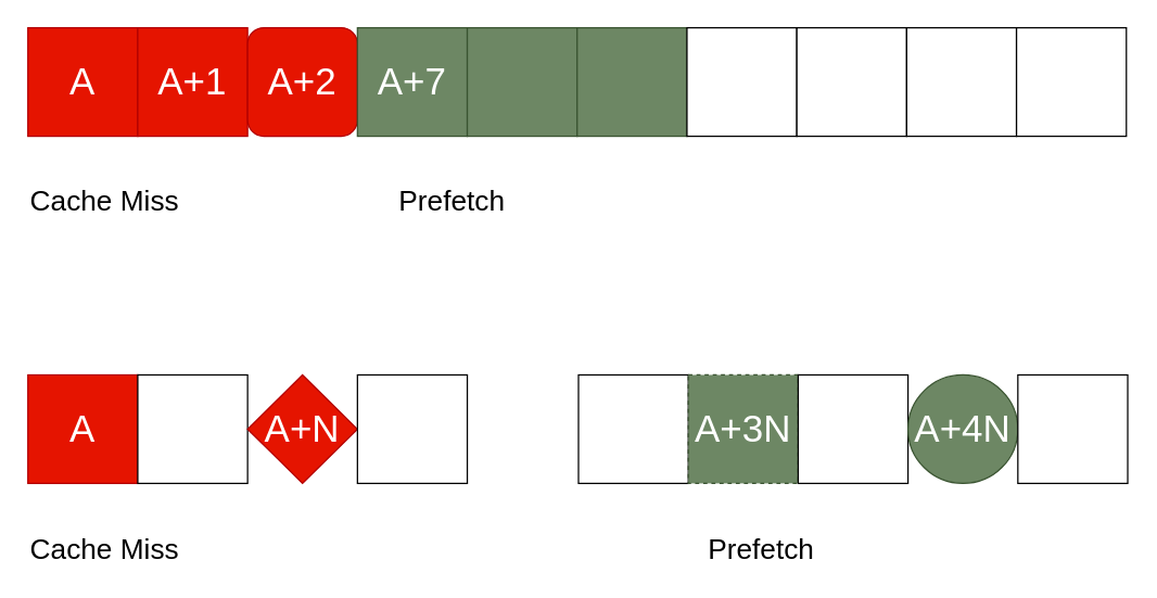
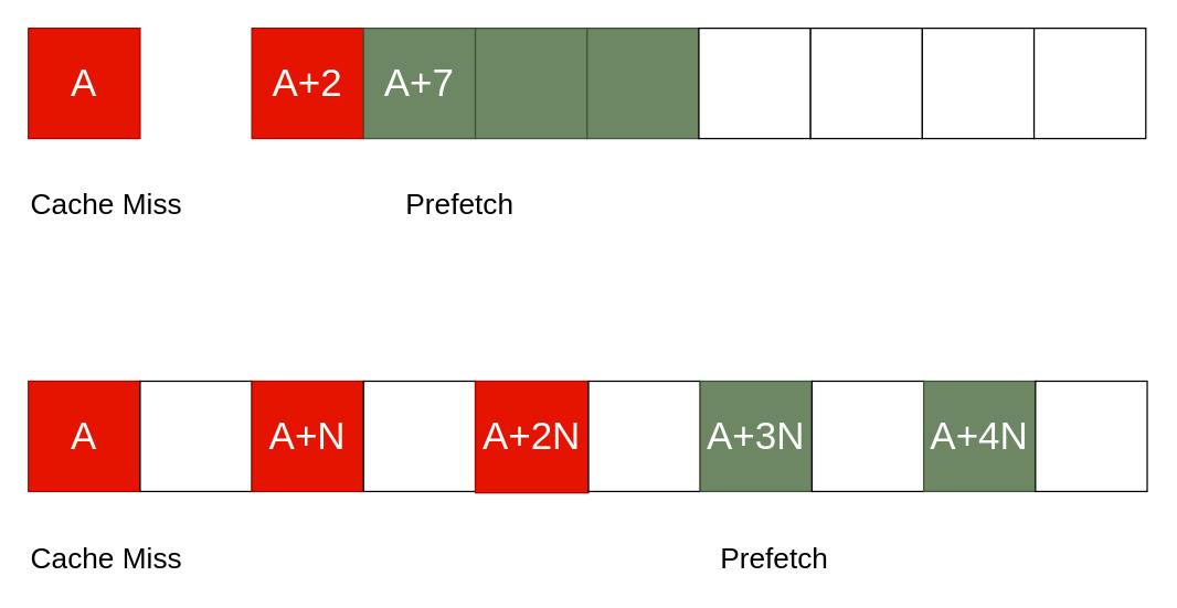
  <mxCell id="0" />
  <mxCell id="1" parent="0" />
  <mxCell id="2" value="A" style="rounded=0;whiteSpace=wrap;html=1;hachureGap=4;fillColor=#e51400;strokeColor=#B20000;fontColor=#ffffff;fontSize=28;" vertex="1" parent="1"><mxGeometry x="20" y="20" width="81" height="80" as="geometry" /></mxCell>
- <mxCell id="3" value="A+1" style="rounded=0;whiteSpace=wrap;html=1;hachureGap=4;fillColor=#e51400;fontColor=#ffffff;strokeColor=#B20000;fontSize=28;" vertex="1" parent="1"><mxGeometry x="101" y="20" width="81" height="80" as="geometry" /></mxCell>
- <mxCell id="4" value="A+2" style="whiteSpace=wrap;html=1;hachureGap=4;fillColor=#e51400;fontColor=#ffffff;strokeColor=#B20000;fontSize=28;rounded=1;" vertex="1" parent="1"><mxGeometry x="182" y="20" width="81" height="80" as="geometry" /></mxCell>
+ <mxCell id="4" value="A+2" style="rounded=0;whiteSpace=wrap;html=1;hachureGap=4;fillColor=#e51400;fontColor=#ffffff;strokeColor=#B20000;fontSize=28;" vertex="1" parent="1"><mxGeometry x="182" y="20" width="81" height="80" as="geometry" /></mxCell>
  <mxCell id="5" value="A+7" style="rounded=0;whiteSpace=wrap;html=1;hachureGap=4;fillColor=#6d8764;fontColor=#ffffff;strokeColor=#3A5431;fontSize=28;" vertex="1" parent="1"><mxGeometry x="263" y="20" width="81" height="80" as="geometry" /></mxCell>
  <mxCell id="6" value="" style="rounded=0;whiteSpace=wrap;html=1;hachureGap=4;fillColor=#6d8764;fontColor=#ffffff;strokeColor=#3A5431;" vertex="1" parent="1"><mxGeometry x="344" y="20" width="81" height="80" as="geometry" /></mxCell>
  <mxCell id="7" value="" style="rounded=0;whiteSpace=wrap;html=1;hachureGap=4;fillColor=#6d8764;fontColor=#ffffff;strokeColor=#3A5431;" vertex="1" parent="1"><mxGeometry x="425" y="20" width="81" height="80" as="geometry" /></mxCell>
  <mxCell id="8" value="" style="rounded=0;whiteSpace=wrap;html=1;hachureGap=4;" vertex="1" parent="1"><mxGeometry x="506" y="20" width="81" height="80" as="geometry" /></mxCell>
  <mxCell id="9" value="Cache Miss" style="text;strokeColor=none;fillColor=none;html=1;align=left;verticalAlign=middle;whiteSpace=wrap;rounded=0;hachureGap=4;fontSize=21;" vertex="1" parent="1"><mxGeometry x="20" y="132" width="169" height="30" as="geometry" /></mxCell>
  <mxCell id="10" value="Prefetch" style="text;strokeColor=none;fillColor=none;html=1;align=center;verticalAlign=middle;whiteSpace=wrap;rounded=0;hachureGap=4;fontSize=21;" vertex="1" parent="1"><mxGeometry x="267" y="132" width="132" height="30" as="geometry" /></mxCell>
  <mxCell id="11" value="A" style="rounded=0;whiteSpace=wrap;html=1;hachureGap=4;fontSize=28;fillColor=#e51400;fontColor=#ffffff;strokeColor=#B20000;" vertex="1" parent="1"><mxGeometry x="20" y="276" width="81" height="80" as="geometry" /></mxCell>
  <mxCell id="12" value="" style="rounded=0;whiteSpace=wrap;html=1;hachureGap=4;fontSize=28;" vertex="1" parent="1"><mxGeometry x="101" y="276" width="81" height="80" as="geometry" /></mxCell>
- <mxCell id="13" value="A+N" style="rhombus;whiteSpace=wrap;html=1;hachureGap=4;fontSize=28;fillColor=#e51400;fontColor=#ffffff;strokeColor=#B20000;" vertex="1" parent="1"><mxGeometry x="182" y="276" width="81" height="80" as="geometry" /></mxCell>
+ <mxCell id="13" value="A+N" style="rounded=0;whiteSpace=wrap;html=1;hachureGap=4;fontSize=28;fillColor=#e51400;fontColor=#ffffff;strokeColor=#B20000;" vertex="1" parent="1"><mxGeometry x="182" y="276" width="81" height="80" as="geometry" /></mxCell>
  <mxCell id="14" value="" style="rounded=0;whiteSpace=wrap;html=1;hachureGap=4;fontSize=28;" vertex="1" parent="1"><mxGeometry x="263" y="276" width="81" height="80" as="geometry" /></mxCell>
+ <mxCell id="15" value="A+2N" style="rounded=0;whiteSpace=wrap;html=1;hachureGap=4;fontSize=28;fillColor=#e51400;fontColor=#ffffff;strokeColor=#B20000;" vertex="1" parent="1"><mxGeometry x="344" y="276" width="82" height="80.99" as="geometry" /></mxCell>
  <mxCell id="16" value="" style="rounded=0;whiteSpace=wrap;html=1;hachureGap=4;fontSize=28;" vertex="1" parent="1"><mxGeometry x="426" y="276" width="81" height="80" as="geometry" /></mxCell>
- <mxCell id="17" value="A+3N" style="rounded=0;whiteSpace=wrap;html=1;hachureGap=4;fontSize=28;fillColor=#6d8764;fontColor=#ffffff;strokeColor=#3A5431;dashed=1;" vertex="1" parent="1"><mxGeometry x="507" y="276" width="81" height="80" as="geometry" /></mxCell>
+ <mxCell id="17" value="A+3N" style="rounded=0;whiteSpace=wrap;html=1;hachureGap=4;fontSize=28;fillColor=#6d8764;fontColor=#ffffff;strokeColor=#3A5431;" vertex="1" parent="1"><mxGeometry x="507" y="276" width="81" height="80" as="geometry" /></mxCell>
  <mxCell id="18" value="Cache Miss" style="text;strokeColor=none;fillColor=none;html=1;align=left;verticalAlign=middle;whiteSpace=wrap;rounded=0;hachureGap=4;fontSize=21;" vertex="1" parent="1"><mxGeometry x="20" y="389" width="169" height="30" as="geometry" /></mxCell>
  <mxCell id="19" value="Prefetch" style="text;strokeColor=none;fillColor=none;html=1;align=center;verticalAlign=middle;whiteSpace=wrap;rounded=0;hachureGap=4;fontSize=21;" vertex="1" parent="1"><mxGeometry x="495" y="389" width="132" height="30" as="geometry" /></mxCell>
  <mxCell id="20" value="" style="rounded=0;whiteSpace=wrap;html=1;hachureGap=4;fontSize=28;" vertex="1" parent="1"><mxGeometry x="588" y="276" width="81" height="80" as="geometry" /></mxCell>
- <mxCell id="21" value="A+4N" style="ellipse;whiteSpace=wrap;html=1;hachureGap=4;fontSize=28;fillColor=#6d8764;fontColor=#ffffff;strokeColor=#3A5431;" vertex="1" parent="1"><mxGeometry x="669" y="276" width="81" height="80" as="geometry" /></mxCell>
+ <mxCell id="21" value="A+4N" style="rounded=0;whiteSpace=wrap;html=1;hachureGap=4;fontSize=28;fillColor=#6d8764;fontColor=#ffffff;strokeColor=#3A5431;" vertex="1" parent="1"><mxGeometry x="669" y="276" width="81" height="80" as="geometry" /></mxCell>
  <mxCell id="22" value="" style="rounded=0;whiteSpace=wrap;html=1;hachureGap=4;fontSize=28;" vertex="1" parent="1"><mxGeometry x="750" y="276" width="81" height="80" as="geometry" /></mxCell>
  <mxCell id="23" value="" style="rounded=0;whiteSpace=wrap;html=1;hachureGap=4;" vertex="1" parent="1"><mxGeometry x="587" y="20" width="81" height="80" as="geometry" /></mxCell>
  <mxCell id="24" value="" style="rounded=0;whiteSpace=wrap;html=1;hachureGap=4;" vertex="1" parent="1"><mxGeometry x="668" y="20" width="81" height="80" as="geometry" /></mxCell>
  <mxCell id="25" value="" style="rounded=0;whiteSpace=wrap;html=1;hachureGap=4;" vertex="1" parent="1"><mxGeometry x="749" y="20" width="81" height="80" as="geometry" /></mxCell>
